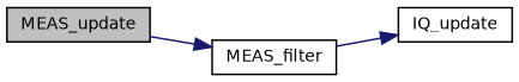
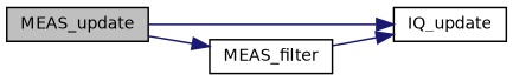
  digraph {
    rankdir=LR
    node [color=black fillcolor=white fontname=Helvetica fontsize=10 shape=record style=filled]
    edge [color=midnightblue fontname=Helvetica fontsize=10 labelfontname=Helvetica labelfontsize=10 style=solid]
    n1 [fillcolor=grey75 fontcolor=black height=0.2 label=MEAS_update width=0.4]
    n2 [height=0.2 label=IQ_update width=0.4]
    n3 [height=0.2 label=MEAS_filter width=0.4]
+   n1 -> n2
    n1 -> n3
    n3 -> n2
  }
